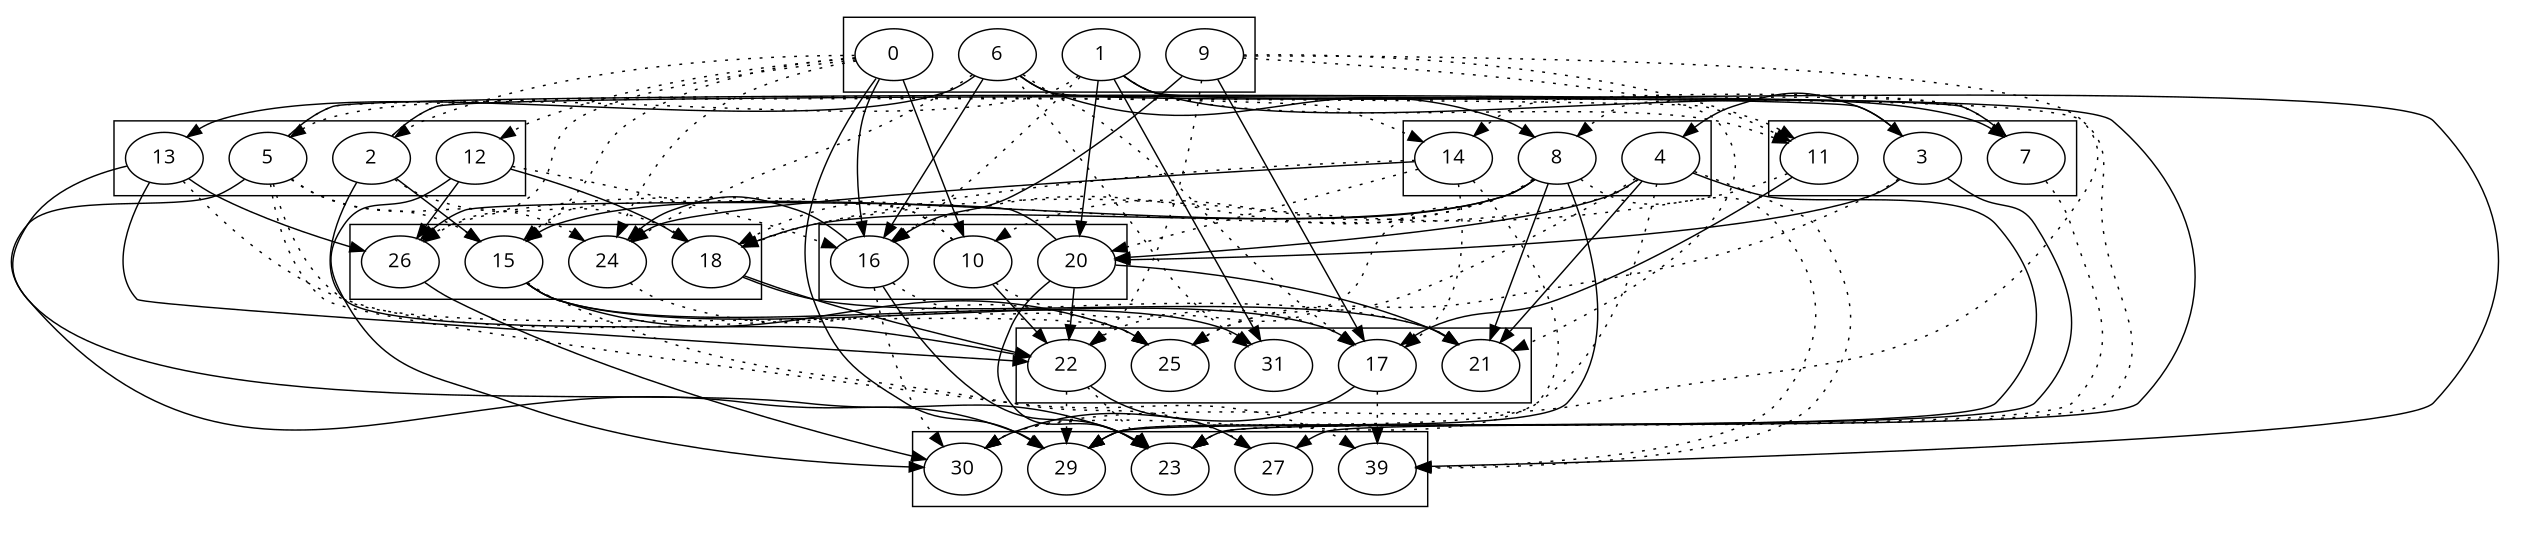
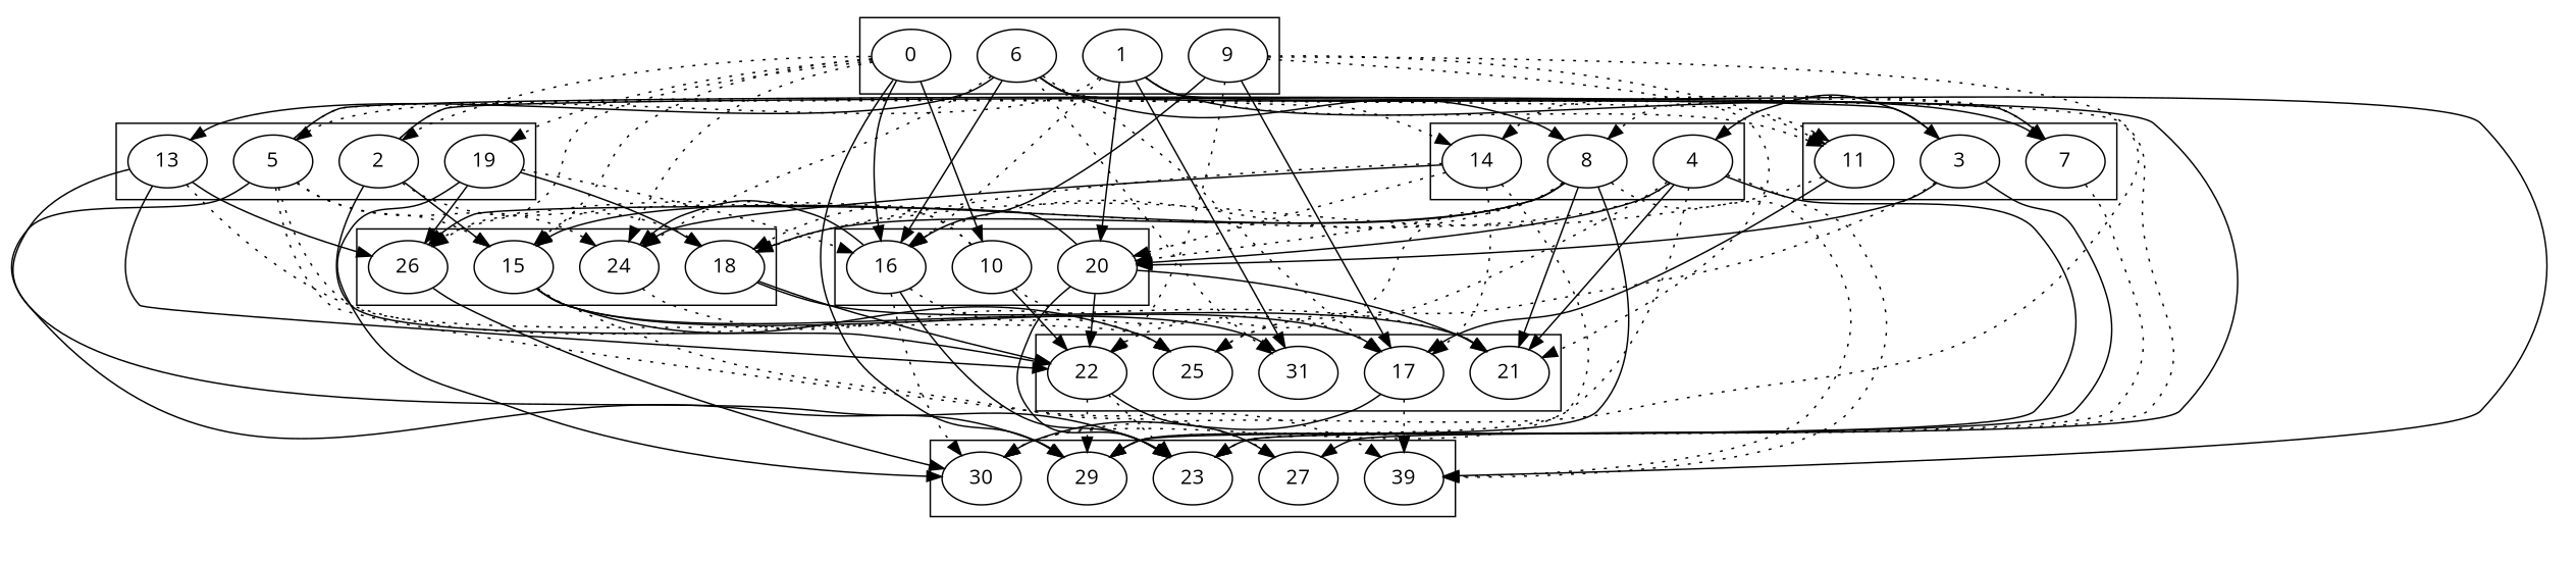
  digraph {
    fontname="Open Sans"
    node [fontname="Open Sans"]
    edge [fontname="Open Sans" style=dotted]
    0
    1
    6
    9
    2
-   12
+   12 [label=19]
    5
    13
    7
    11
    3
    14
    4
    8
    10
    16
    20
    15
    24
    26
    18
    17
    31
    22
    25
    21
    29
    n28 [label=39]
    23
    30
    27
    subgraph cluster_1 {
      0
      1
      6
      9
    }
    subgraph cluster_2 {
      2
      12
      5
      13
    }
    subgraph cluster_3 {
      7
      11
      3
    }
    subgraph cluster_4 {
      14
      4
      8
    }
    subgraph cluster_5 {
      10
      16
      20
    }
    subgraph cluster_6 {
      15
      24
      26
      18
    }
    subgraph cluster_7 {
      17
      31
      22
      25
      21
    }
    subgraph cluster_8 {
      29
      n28
      23
      30
      27
    }
    0 -> 2
    0 -> 12
    0 -> 10 [style=solid]
    0 -> 16 [style=solid]
    0 -> 15
    0 -> 24
    0 -> 26
    0 -> 29 [style=solid]
    1 -> 5
    1 -> 7 [style=solid]
    1 -> 11
    1 -> 16
    1 -> 20 [style=solid]
    1 -> 31 [style=solid]
    1 -> n28 [style=solid]
    6 -> 13 [style=solid]
    6 -> 8 [style=solid]
    6 -> 16 [style=solid]
    6 -> 24
    6 -> 17
    6 -> 31
    6 -> 23
    6 -> 27 [style=solid]
    9 -> 11
    9 -> 16 [style=solid]
    9 -> 17 [style=solid]
    9 -> 22
    9 -> 21
    9 -> 30
    2 -> 3 [style=solid]
    2 -> 14
    2 -> 15 [style=solid]
    2 -> 18
    2 -> 22 [style=solid]
    12 -> 16
    12 -> 26 [style=solid]
    12 -> 18 [style=solid]
    12 -> 30 [style=solid]
    5 -> 7 [style=solid]
    5 -> 11
    5 -> 15
    5 -> 24
    5 -> 25
    5 -> 29 [style=solid]
    5 -> n28
    13 -> 26 [style=solid]
    13 -> 22 [style=solid]
    13 -> 21
    13 -> 23 [style=solid]
    7 -> 14
    7 -> 8
    7 -> 23
    11 -> 18
    11 -> 17 [style=solid]
    3 -> 4 [style=solid]
    3 -> 20 [style=solid]
    3 -> 25
    3 -> 23 [style=solid]
    14 -> 20
    14 -> 24 [style=solid]
    14 -> 18
    14 -> 17
    14 -> 29
    4 -> 20 [style=solid]
    4 -> 26
    4 -> 25
    4 -> 21 [style=solid]
    4 -> 29 [style=solid]
    4 -> n28
    4 -> 30
-   8 -> 10
+   8 -> 20
    8 -> 16
    8 -> 15 [style=solid]
    8 -> 18 [style=solid]
    8 -> 22
    8 -> 21 [style=solid]
    8 -> 29 [style=solid]
    8 -> n28
    10 -> 15
    10 -> 18
    10 -> 17
    10 -> 22 [style=solid]
    16 -> 24 [style=solid]
    16 -> 25
    16 -> 23 [style=solid]
    16 -> 30
    20 -> 26 [style=solid]
    20 -> 22 [style=solid]
    20 -> 21 [style=solid]
    20 -> 23 [style=solid]
    15 -> 17 [style=solid]
    15 -> 31 [style=solid]
    15 -> 25 [style=solid]
    15 -> 27
    24 -> 25
    26 -> 30 [style=solid]
    18 -> 22 [style=solid]
    18 -> 21 [style=solid]
    17 -> n28
    17 -> 30 [style=solid]
    22 -> 29
    22 -> 23
    22 -> 27 [style=solid]
  }
